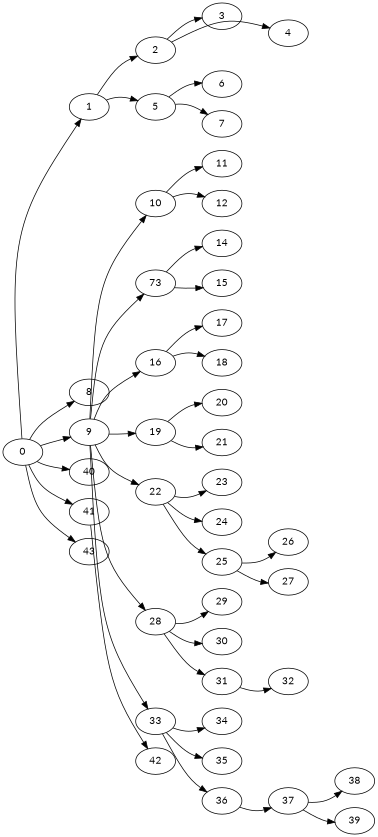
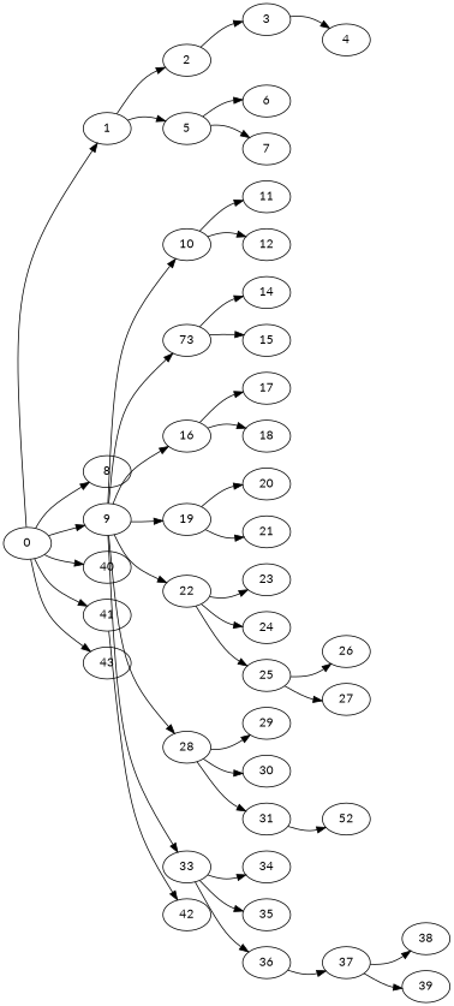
  strict digraph {
    fontname=Lato
    rankdir=LR
    splines=curved
    node [fontname=Lato mot_can_edit=True mot_class_string="builtins.str" mot_state=PT_PRESET mot_value=None mtt_element_name="<ROOT>|measurements|<ListIndex>"]
    edge [fontname=Lato mot_can_edit=False mot_class_string="('builtins.list', 'ord_betterproto.ProductMeasurement')" mot_state=PT_PRESET mot_value=type mtt_element_name="('<ROOT>|measurements', '<ROOT>|measurements|<ListIndex>')"]
    0 [mot_can_edit=False mot_class_string="ord_betterproto.ProductCompound" mot_element_id=0 mtt_element_name="<ROOT>"]
    1 [mot_can_edit=False mot_class_string="builtins.list" mot_element_id=1 mtt_element_name="<ROOT>|identifiers"]
    8 [mot_class_string="builtins.bool" mot_element_id=8 mot_value=True mtt_element_name="<ROOT>|is_desired_product"]
    9 [mot_can_edit=False mot_class_string="builtins.list" mot_element_id=9 mtt_element_name="<ROOT>|measurements"]
    40 [mot_element_id=40 mot_value=white mtt_element_name="<ROOT>|isolated_color"]
    41 [mot_can_edit=False mot_class_string="ord_betterproto.Texture" mot_element_id=41 mtt_element_name="<ROOT>|texture"]
    43 [mot_class_string="ord_betterproto.ReactionRoleType" mot_element_id=43 mot_value="ReactionRoleType.PRODUCT" mtt_element_name="<ROOT>|reaction_role"]
    2 [mot_can_edit=False mot_class_string="ord_betterproto.CompoundIdentifier" mot_element_id=2 mtt_element_name="<ROOT>|identifiers|<ListIndex>"]
    5 [mot_can_edit=False mot_class_string="ord_betterproto.CompoundIdentifier" mot_element_id=5 mtt_element_name="<ROOT>|identifiers|<ListIndex>"]
    10 [mot_can_edit=False mot_class_string="ord_betterproto.ProductMeasurement" mot_element_id=10]
    n11 [label=73 mot_can_edit=False mot_class_string="ord_betterproto.ProductMeasurement" mot_element_id=13]
    16 [mot_can_edit=False mot_class_string="ord_betterproto.ProductMeasurement" mot_element_id=16]
    19 [mot_can_edit=False mot_class_string="ord_betterproto.ProductMeasurement" mot_element_id=19]
    22 [mot_can_edit=False mot_class_string="ord_betterproto.ProductMeasurement" mot_element_id=22]
    28 [mot_can_edit=False mot_class_string="ord_betterproto.ProductMeasurement" mot_element_id=28]
    33 [mot_can_edit=False mot_class_string="ord_betterproto.ProductMeasurement" mot_element_id=33]
    42 [mot_class_string="ord_betterproto.TextureType" mot_element_id=42 mot_value="TextureType.POWDER" mtt_element_name="<ROOT>|texture|type"]
    3 [mot_class_string="ord_betterproto.CompoundIdentifierType" mot_element_id=3 mot_value="CompoundIdentifierType.SMILES" mtt_element_name="<ROOT>|identifiers|<ListIndex>|type"]
    4 [mot_element_id=4 mot_value="O=C(C(C)(C)C)ON(CC1=CC=CC=C1)CC2=CC=CC=C2" mtt_element_name="<ROOT>|identifiers|<ListIndex>|value"]
    6 [mot_class_string="ord_betterproto.CompoundIdentifierType" mot_element_id=6 mot_value="CompoundIdentifierType.NAME" mtt_element_name="<ROOT>|identifiers|<ListIndex>|type"]
    7 [mot_element_id=7 mot_value="N,N-Dibenzyl-O-pivaloylhydroxylamine" mtt_element_name="<ROOT>|identifiers|<ListIndex>|value"]
    11 [mot_element_id=11 mot_value="1H NMR" mtt_element_name="<ROOT>|measurements|<ListIndex>|analysis_key"]
    12 [mot_class_string="ord_betterproto.ProductMeasurementType" mot_element_id=12 mot_value="ProductMeasurementType.IDENTITY" mtt_element_name="<ROOT>|measurements|<ListIndex>|type"]
    14 [mot_element_id=14 mot_value="13C NMR" mtt_element_name="<ROOT>|measurements|<ListIndex>|analysis_key"]
    15 [mot_class_string="ord_betterproto.ProductMeasurementType" mot_element_id=15 mot_value="ProductMeasurementType.IDENTITY" mtt_element_name="<ROOT>|measurements|<ListIndex>|type"]
    17 [mot_element_id=17 mot_value=HRMS mtt_element_name="<ROOT>|measurements|<ListIndex>|analysis_key"]
    18 [mot_class_string="ord_betterproto.ProductMeasurementType" mot_element_id=18 mot_value="ProductMeasurementType.IDENTITY" mtt_element_name="<ROOT>|measurements|<ListIndex>|type"]
    20 [mot_element_id=20 mot_value="thin film IR" mtt_element_name="<ROOT>|measurements|<ListIndex>|analysis_key"]
    21 [mot_class_string="ord_betterproto.ProductMeasurementType" mot_element_id=21 mot_value="ProductMeasurementType.IDENTITY" mtt_element_name="<ROOT>|measurements|<ListIndex>|type"]
    23 [mot_element_id=23 mot_value=isolated_weight mtt_element_name="<ROOT>|measurements|<ListIndex>|analysis_key"]
    24 [mot_class_string="ord_betterproto.ProductMeasurementType" mot_element_id=24 mot_value="ProductMeasurementType.YIELD" mtt_element_name="<ROOT>|measurements|<ListIndex>|type"]
    25 [mot_can_edit=False mot_class_string="ord_betterproto.Percentage" mot_element_id=25 mtt_element_name="<ROOT>|measurements|<ListIndex>|percentage"]
    29 [mot_element_id=29 mot_value="quantitative NMR" mtt_element_name="<ROOT>|measurements|<ListIndex>|analysis_key"]
    30 [mot_class_string="ord_betterproto.ProductMeasurementType" mot_element_id=30 mot_value="ProductMeasurementType.PURITY" mtt_element_name="<ROOT>|measurements|<ListIndex>|type"]
    31 [mot_can_edit=False mot_class_string="ord_betterproto.Percentage" mot_element_id=31 mtt_element_name="<ROOT>|measurements|<ListIndex>|percentage"]
    34 [mot_element_id=34 mot_value=isolated_weight mtt_element_name="<ROOT>|measurements|<ListIndex>|analysis_key"]
    35 [mot_class_string="ord_betterproto.ProductMeasurementType" mot_element_id=35 mot_value="ProductMeasurementType.AMOUNT" mtt_element_name="<ROOT>|measurements|<ListIndex>|type"]
    36 [mot_can_edit=False mot_class_string="ord_betterproto.Amount" mot_element_id=36 mtt_element_name="<ROOT>|measurements|<ListIndex>|amount"]
    26 [mot_class_string="builtins.float" mot_element_id=26 mot_value=93.5 mtt_element_name="<ROOT>|measurements|<ListIndex>|percentage|value"]
    27 [mot_class_string="builtins.float" mot_element_id=27 mot_value=0.5 mtt_element_name="<ROOT>|measurements|<ListIndex>|percentage|precision"]
-   32 [mot_class_string="builtins.float" mot_element_id=32 mot_value=99.0 mtt_element_name="<ROOT>|measurements|<ListIndex>|percentage|value"]
+   32 [mot_class_string="builtins.float" mot_element_id=32 mot_value=99.0 mtt_element_name="<ROOT>|measurements|<ListIndex>|percentage|value" label=52]
    37 [mot_can_edit=False mot_class_string="ord_betterproto.Mass" mot_element_id=37 mtt_element_name="<ROOT>|measurements|<ListIndex>|amount|mass"]
    38 [mot_class_string="builtins.float" mot_element_id=38 mot_value=27.75 mtt_element_name="<ROOT>|measurements|<ListIndex>|amount|mass|value"]
    39 [mot_class_string="ord_betterproto.MassUnit" mot_element_id=39 mot_value="MassUnit.GRAM" mtt_element_name="<ROOT>|measurements|<ListIndex>|amount|mass|units"]
    0 -> 1 [mot_class_string="('ord_betterproto.ProductCompound', 'builtins.list')" mot_element_id="(0, 1)" mot_value=identifiers mtt_element_name="('<ROOT>', '<ROOT>|identifiers')"]
    0 -> 8 [mot_class_string="('ord_betterproto.ProductCompound', 'builtins.bool')" mot_element_id="(0, 8)" mot_value=is_desired_product mtt_element_name="('<ROOT>', '<ROOT>|is_desired_product')"]
    0 -> 9 [mot_class_string="('ord_betterproto.ProductCompound', 'builtins.list')" mot_element_id="(0, 9)" mot_value=measurements mtt_element_name="('<ROOT>', '<ROOT>|measurements')"]
    0 -> 40 [mot_class_string="('ord_betterproto.ProductCompound', 'builtins.str')" mot_element_id="(0, 40)" mot_value=isolated_color mtt_element_name="('<ROOT>', '<ROOT>|isolated_color')"]
    0 -> 41 [mot_class_string="('ord_betterproto.ProductCompound', 'ord_betterproto.Texture')" mot_element_id="(0, 41)" mot_value=texture mtt_element_name="('<ROOT>', '<ROOT>|texture')"]
    0 -> 43 [mot_class_string="('ord_betterproto.ProductCompound', 'ord_betterproto.ReactionRoleType')" mot_element_id="(0, 43)" mot_value=reaction_role mtt_element_name="('<ROOT>', '<ROOT>|reaction_role')"]
    1 -> 2 [mot_class_string="('builtins.list', 'ord_betterproto.CompoundIdentifier')" mot_element_id="(1, 2)" mot_value=0 mtt_element_name="('<ROOT>|identifiers', '<ROOT>|identifiers|<ListIndex>')"]
    1 -> 5 [mot_class_string="('builtins.list', 'ord_betterproto.CompoundIdentifier')" mot_element_id="(1, 5)" mot_value=1 mtt_element_name="('<ROOT>|identifiers', '<ROOT>|identifiers|<ListIndex>')"]
    9 -> 10 [mot_element_id="(9, 10)" mot_value=0]
    9 -> n11 [mot_element_id="(9, 13)" mot_value=1]
    9 -> 16 [mot_element_id="(9, 16)" mot_value=2]
    9 -> 19 [mot_element_id="(9, 19)" mot_value=3]
    9 -> 22 [mot_element_id="(9, 22)" mot_value=4]
    9 -> 28 [mot_element_id="(9, 28)" mot_value=5]
    9 -> 33 [mot_element_id="(9, 33)" mot_value=6]
    41 -> 42 [mot_class_string="('ord_betterproto.Texture', 'ord_betterproto.TextureType')" mot_element_id="(41, 42)" mtt_element_name="('<ROOT>|texture', '<ROOT>|texture|type')"]
    2 -> 3 [mot_class_string="('ord_betterproto.CompoundIdentifier', 'ord_betterproto.CompoundIdentifierType')" mot_element_id="(2, 3)" mtt_element_name="('<ROOT>|identifiers|<ListIndex>', '<ROOT>|identifiers|<ListIndex>|type')"]
-   2 -> 4 [mot_class_string="('ord_betterproto.CompoundIdentifier', 'builtins.str')" mot_element_id="(2, 4)" mot_value=value mtt_element_name="('<ROOT>|identifiers|<ListIndex>', '<ROOT>|identifiers|<ListIndex>|value')"]
+   3 -> 4 [mot_class_string="('ord_betterproto.CompoundIdentifier', 'builtins.str')" mot_element_id="(2, 4)" mot_value=value mtt_element_name="('<ROOT>|identifiers|<ListIndex>', '<ROOT>|identifiers|<ListIndex>|value')"]
    5 -> 6 [mot_class_string="('ord_betterproto.CompoundIdentifier', 'ord_betterproto.CompoundIdentifierType')" mot_element_id="(5, 6)" mtt_element_name="('<ROOT>|identifiers|<ListIndex>', '<ROOT>|identifiers|<ListIndex>|type')"]
    5 -> 7 [mot_class_string="('ord_betterproto.CompoundIdentifier', 'builtins.str')" mot_element_id="(5, 7)" mot_value=value mtt_element_name="('<ROOT>|identifiers|<ListIndex>', '<ROOT>|identifiers|<ListIndex>|value')"]
    10 -> 11 [mot_class_string="('ord_betterproto.ProductMeasurement', 'builtins.str')" mot_element_id="(10, 11)" mot_value=analysis_key mtt_element_name="('<ROOT>|measurements|<ListIndex>', '<ROOT>|measurements|<ListIndex>|analysis_key')"]
    10 -> 12 [mot_class_string="('ord_betterproto.ProductMeasurement', 'ord_betterproto.ProductMeasurementType')" mot_element_id="(10, 12)" mtt_element_name="('<ROOT>|measurements|<ListIndex>', '<ROOT>|measurements|<ListIndex>|type')"]
    n11 -> 14 [mot_class_string="('ord_betterproto.ProductMeasurement', 'builtins.str')" mot_element_id="(13, 14)" mot_value=analysis_key mtt_element_name="('<ROOT>|measurements|<ListIndex>', '<ROOT>|measurements|<ListIndex>|analysis_key')"]
-   15 -> n11 [mot_class_string="('ord_betterproto.ProductMeasurement', 'ord_betterproto.ProductMeasurementType')" mot_element_id="(13, 15)" mtt_element_name="('<ROOT>|measurements|<ListIndex>', '<ROOT>|measurements|<ListIndex>|type')"]
+   n11 -> 15 [mot_class_string="('ord_betterproto.ProductMeasurement', 'ord_betterproto.ProductMeasurementType')" mot_element_id="(13, 15)" mtt_element_name="('<ROOT>|measurements|<ListIndex>', '<ROOT>|measurements|<ListIndex>|type')"]
    16 -> 17 [mot_class_string="('ord_betterproto.ProductMeasurement', 'builtins.str')" mot_element_id="(16, 17)" mot_value=analysis_key mtt_element_name="('<ROOT>|measurements|<ListIndex>', '<ROOT>|measurements|<ListIndex>|analysis_key')"]
    16 -> 18 [mot_class_string="('ord_betterproto.ProductMeasurement', 'ord_betterproto.ProductMeasurementType')" mot_element_id="(16, 18)" mtt_element_name="('<ROOT>|measurements|<ListIndex>', '<ROOT>|measurements|<ListIndex>|type')"]
    19 -> 20 [mot_class_string="('ord_betterproto.ProductMeasurement', 'builtins.str')" mot_element_id="(19, 20)" mot_value=analysis_key mtt_element_name="('<ROOT>|measurements|<ListIndex>', '<ROOT>|measurements|<ListIndex>|analysis_key')"]
    19 -> 21 [mot_class_string="('ord_betterproto.ProductMeasurement', 'ord_betterproto.ProductMeasurementType')" mot_element_id="(19, 21)" mtt_element_name="('<ROOT>|measurements|<ListIndex>', '<ROOT>|measurements|<ListIndex>|type')"]
    22 -> 23 [mot_class_string="('ord_betterproto.ProductMeasurement', 'builtins.str')" mot_element_id="(22, 23)" mot_value=analysis_key mtt_element_name="('<ROOT>|measurements|<ListIndex>', '<ROOT>|measurements|<ListIndex>|analysis_key')"]
    22 -> 24 [mot_class_string="('ord_betterproto.ProductMeasurement', 'ord_betterproto.ProductMeasurementType')" mot_element_id="(22, 24)" mtt_element_name="('<ROOT>|measurements|<ListIndex>', '<ROOT>|measurements|<ListIndex>|type')"]
    22 -> 25 [mot_class_string="('ord_betterproto.ProductMeasurement', 'ord_betterproto.Percentage')" mot_element_id="(22, 25)" mot_value=percentage mtt_element_name="('<ROOT>|measurements|<ListIndex>', '<ROOT>|measurements|<ListIndex>|percentage')"]
    28 -> 29 [mot_class_string="('ord_betterproto.ProductMeasurement', 'builtins.str')" mot_element_id="(28, 29)" mot_value=analysis_key mtt_element_name="('<ROOT>|measurements|<ListIndex>', '<ROOT>|measurements|<ListIndex>|analysis_key')"]
    28 -> 30 [mot_class_string="('ord_betterproto.ProductMeasurement', 'ord_betterproto.ProductMeasurementType')" mot_element_id="(28, 30)" mtt_element_name="('<ROOT>|measurements|<ListIndex>', '<ROOT>|measurements|<ListIndex>|type')"]
    28 -> 31 [mot_class_string="('ord_betterproto.ProductMeasurement', 'ord_betterproto.Percentage')" mot_element_id="(28, 31)" mot_value=percentage mtt_element_name="('<ROOT>|measurements|<ListIndex>', '<ROOT>|measurements|<ListIndex>|percentage')"]
    33 -> 34 [mot_class_string="('ord_betterproto.ProductMeasurement', 'builtins.str')" mot_element_id="(33, 34)" mot_value=analysis_key mtt_element_name="('<ROOT>|measurements|<ListIndex>', '<ROOT>|measurements|<ListIndex>|analysis_key')"]
    33 -> 35 [mot_class_string="('ord_betterproto.ProductMeasurement', 'ord_betterproto.ProductMeasurementType')" mot_element_id="(33, 35)" mtt_element_name="('<ROOT>|measurements|<ListIndex>', '<ROOT>|measurements|<ListIndex>|type')"]
    33 -> 36 [mot_class_string="('ord_betterproto.ProductMeasurement', 'ord_betterproto.Amount')" mot_element_id="(33, 36)" mot_value=amount mtt_element_name="('<ROOT>|measurements|<ListIndex>', '<ROOT>|measurements|<ListIndex>|amount')"]
    25 -> 26 [mot_class_string="('ord_betterproto.Percentage', 'builtins.float')" mot_element_id="(25, 26)" mot_value=value mtt_element_name="('<ROOT>|measurements|<ListIndex>|percentage', '<ROOT>|measurements|<ListIndex>|percentage|value')"]
    25 -> 27 [mot_class_string="('ord_betterproto.Percentage', 'builtins.float')" mot_element_id="(25, 27)" mot_value=precision mtt_element_name="('<ROOT>|measurements|<ListIndex>|percentage', '<ROOT>|measurements|<ListIndex>|percentage|precision')"]
    31 -> 32 [mot_class_string="('ord_betterproto.Percentage', 'builtins.float')" mot_element_id="(31, 32)" mot_value=value mtt_element_name="('<ROOT>|measurements|<ListIndex>|percentage', '<ROOT>|measurements|<ListIndex>|percentage|value')"]
    36 -> 37 [mot_class_string="('ord_betterproto.Amount', 'ord_betterproto.Mass')" mot_element_id="(36, 37)" mot_value=mass mtt_element_name="('<ROOT>|measurements|<ListIndex>|amount', '<ROOT>|measurements|<ListIndex>|amount|mass')"]
    37 -> 38 [mot_class_string="('ord_betterproto.Mass', 'builtins.float')" mot_element_id="(37, 38)" mot_value=value mtt_element_name="('<ROOT>|measurements|<ListIndex>|amount|mass', '<ROOT>|measurements|<ListIndex>|amount|mass|value')"]
    37 -> 39 [mot_class_string="('ord_betterproto.Mass', 'ord_betterproto.MassUnit')" mot_element_id="(37, 39)" mot_value=units mtt_element_name="('<ROOT>|measurements|<ListIndex>|amount|mass', '<ROOT>|measurements|<ListIndex>|amount|mass|units')"]
  }
